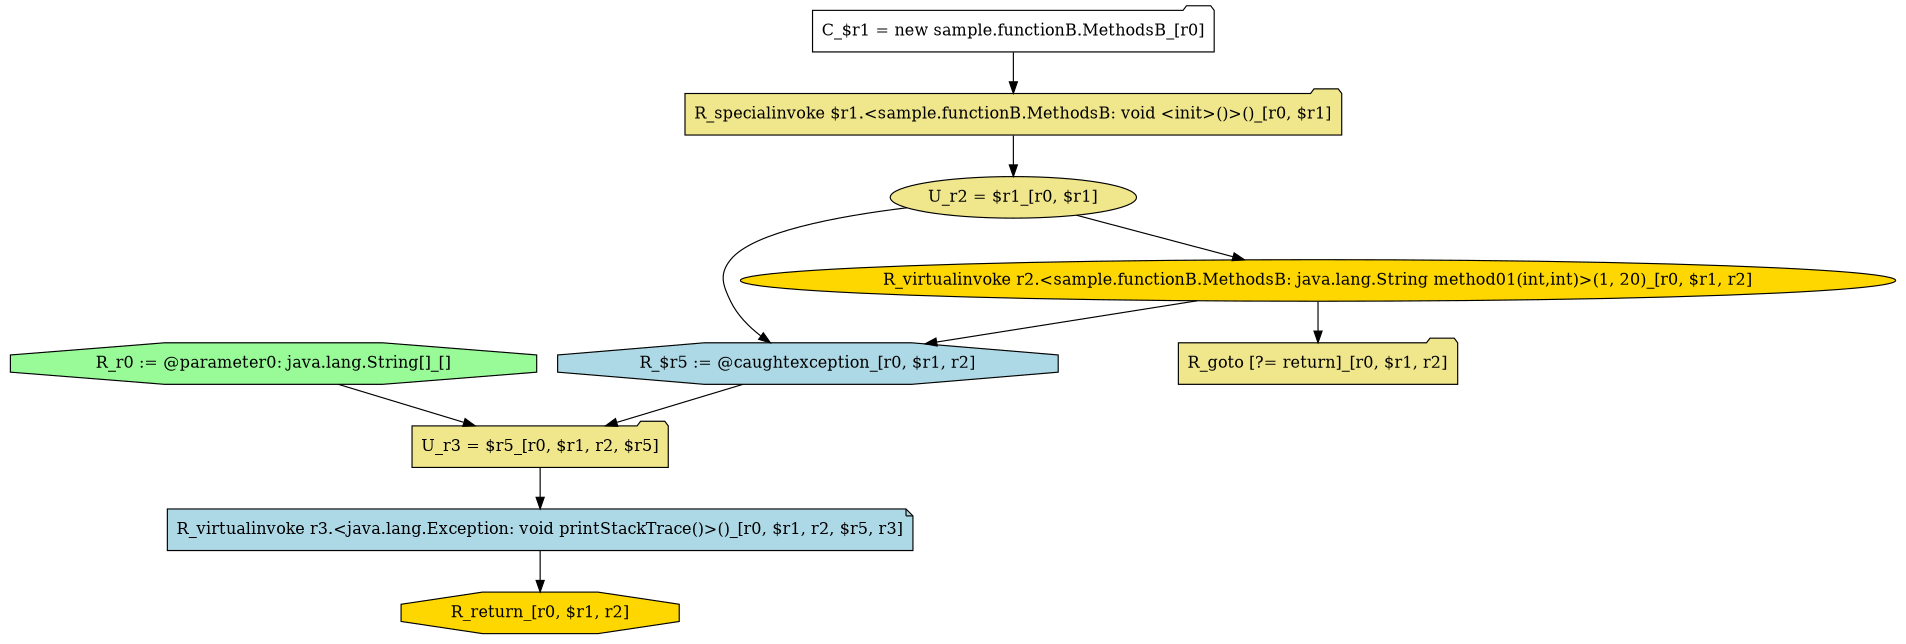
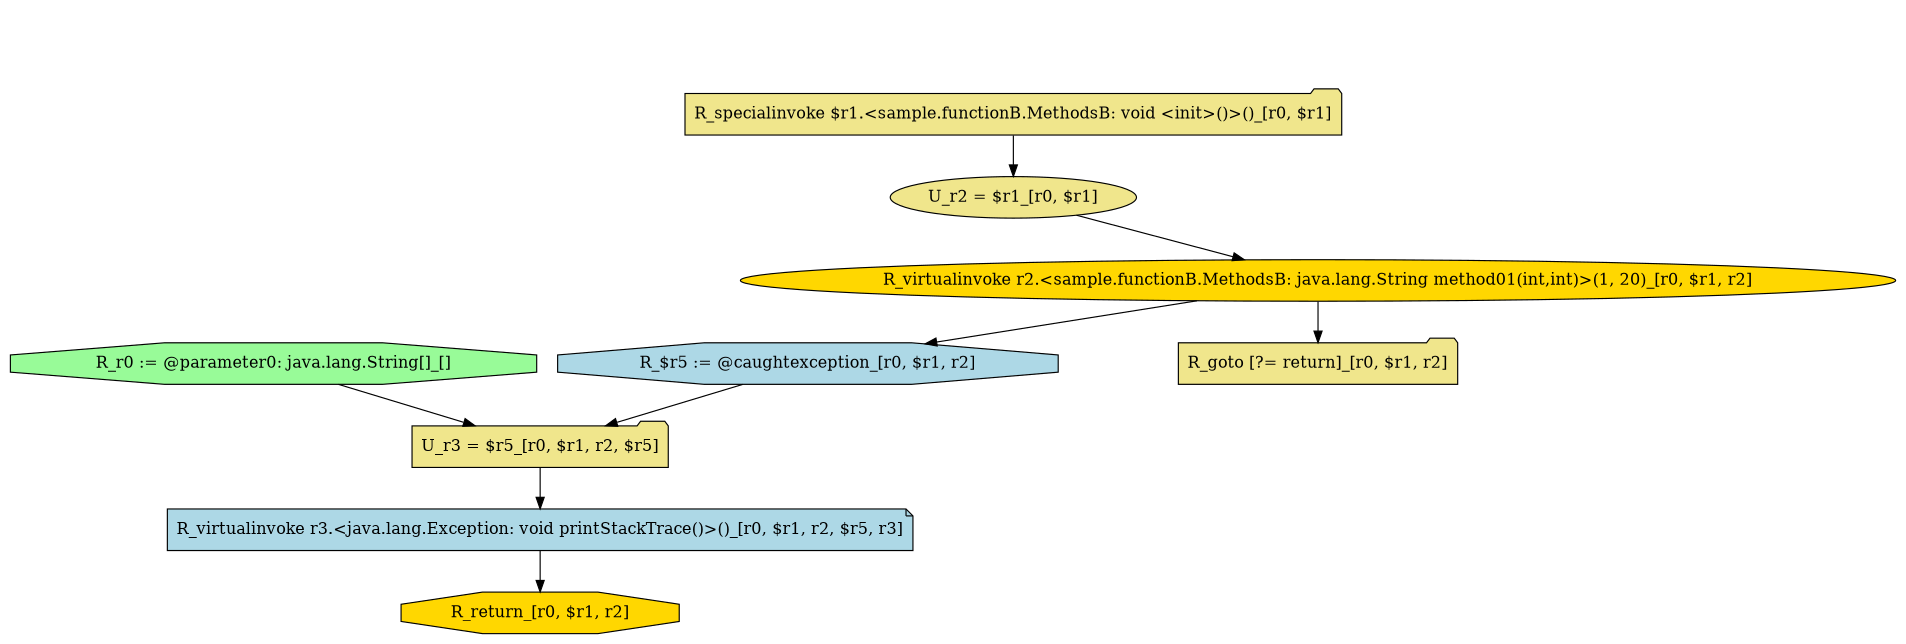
  digraph {
    node [fillcolor=khaki shape=folder style=filled]
    "R_r0 := @parameter0: java.lang.String[]_[]" [fillcolor=palegreen shape=octagon]
    "U_r3 = $r5_[r0, $r1, r2, $r5]"
-   "C_$r1 = new sample.functionB.MethodsB_[r0]" [fillcolor=white]
    "R_specialinvoke $r1.<sample.functionB.MethodsB: void <init>()>()_[r0, $r1]"
    "U_r2 = $r1_[r0, $r1]" [shape=ellipse]
    "R_virtualinvoke r2.<sample.functionB.MethodsB: java.lang.String method01(int,int)>(1, 20)_[r0, $r1, r2]" [fillcolor=gold shape=ellipse]
    "R_$r5 := @caughtexception_[r0, $r1, r2]" [fillcolor=lightblue shape=octagon]
    "R_goto [?= return]_[r0, $r1, r2]"
    "R_virtualinvoke r3.<java.lang.Exception: void printStackTrace()>()_[r0, $r1, r2, $r5, r3]" [fillcolor=lightblue shape=note]
    "R_return_[r0, $r1, r2]" [fillcolor=gold shape=octagon]
    "R_r0 := @parameter0: java.lang.String[]_[]" -> "U_r3 = $r5_[r0, $r1, r2, $r5]"
    "U_r3 = $r5_[r0, $r1, r2, $r5]" -> "R_virtualinvoke r3.<java.lang.Exception: void printStackTrace()>()_[r0, $r1, r2, $r5, r3]"
-   "C_$r1 = new sample.functionB.MethodsB_[r0]" -> "R_specialinvoke $r1.<sample.functionB.MethodsB: void <init>()>()_[r0, $r1]"
    "R_specialinvoke $r1.<sample.functionB.MethodsB: void <init>()>()_[r0, $r1]" -> "U_r2 = $r1_[r0, $r1]"
    "U_r2 = $r1_[r0, $r1]" -> "R_virtualinvoke r2.<sample.functionB.MethodsB: java.lang.String method01(int,int)>(1, 20)_[r0, $r1, r2]"
-   "U_r2 = $r1_[r0, $r1]" -> "R_$r5 := @caughtexception_[r0, $r1, r2]"
    "R_virtualinvoke r2.<sample.functionB.MethodsB: java.lang.String method01(int,int)>(1, 20)_[r0, $r1, r2]" -> "R_$r5 := @caughtexception_[r0, $r1, r2]"
    "R_virtualinvoke r2.<sample.functionB.MethodsB: java.lang.String method01(int,int)>(1, 20)_[r0, $r1, r2]" -> "R_goto [?= return]_[r0, $r1, r2]"
    "R_$r5 := @caughtexception_[r0, $r1, r2]" -> "U_r3 = $r5_[r0, $r1, r2, $r5]"
    "R_virtualinvoke r3.<java.lang.Exception: void printStackTrace()>()_[r0, $r1, r2, $r5, r3]" -> "R_return_[r0, $r1, r2]"
  }
